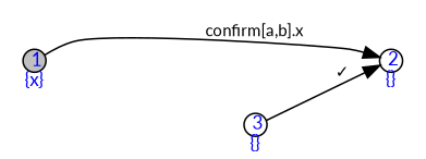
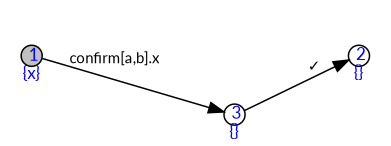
  digraph {
    fontname=Lato
    nodesep=0.5
    rankdir=LR
    node [fillcolor=gray fixedsize=true fontcolor=blue fontname=Lato fontsize=11 shape=circle style=solid]
    edge [fontcolor=black fontname=Lato fontsize=10]
    n1 [label="\n 1\n{x}" style=filled width=0.2]
    n2 [label=" \n 2\n{}" width=0.2]
    n3 [label=" \n 3\n{}" width=0.2]
-   n1 -> n2 [label="confirm[a,b].x"]
+   n1 -> n3 [label="confirm[a,b].x"]
    n3 -> n2 [label="&#x2713;"]
  }
